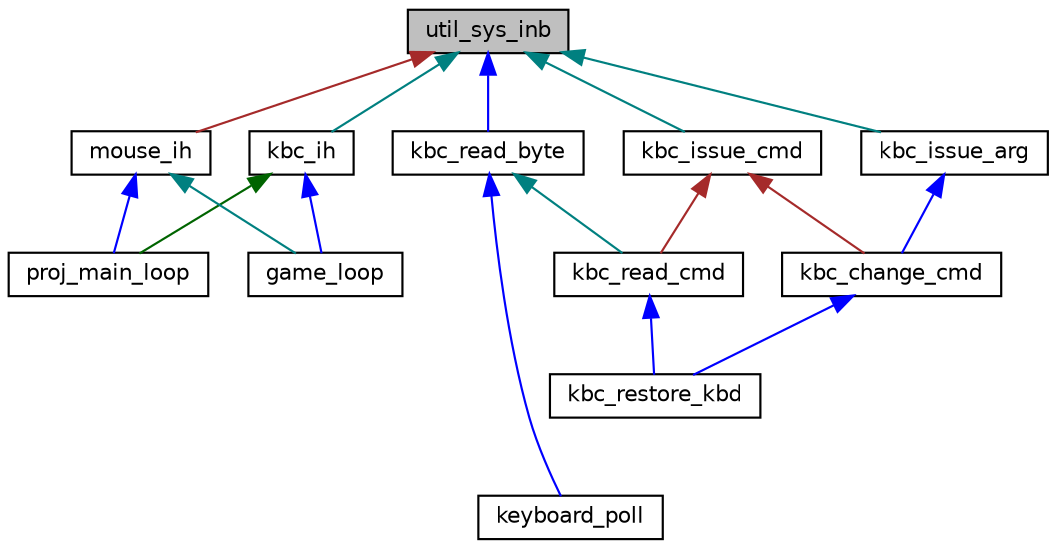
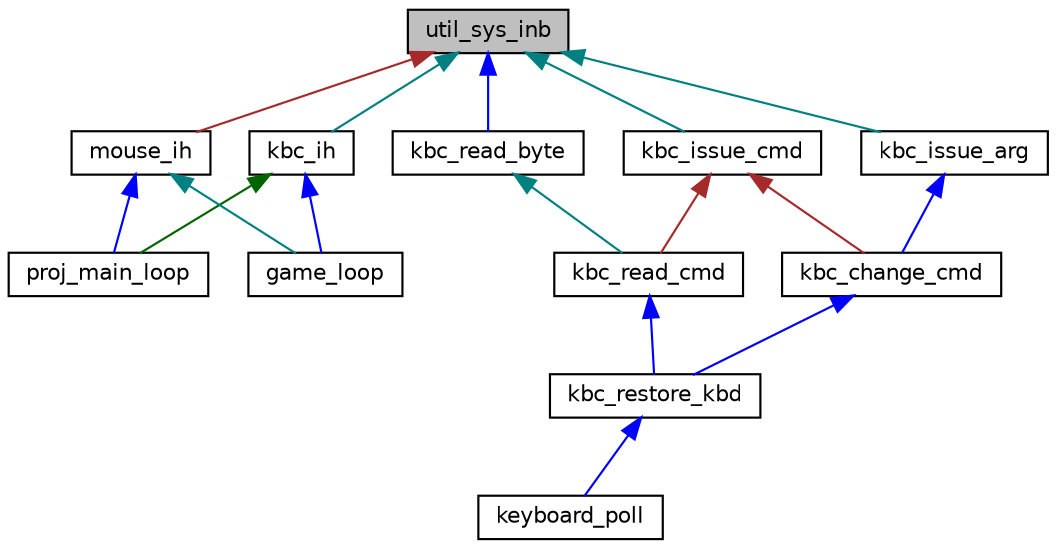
  digraph {
    rankdir=TB
    node [color=black fillcolor=white fontname=Helvetica fontsize=10 shape=record style=filled]
    edge [color=blue dir=back fontname=Helvetica fontsize=10 labelfontname=Helvetica labelfontsize=10 style=solid]
    n1 [fillcolor=grey75 fontcolor=black height=0.2 label=util_sys_inb width=0.4]
    n2 [height=0.2 label=kbc_ih width=0.4]
    n3 [height=0.2 label=kbc_issue_arg width=0.4]
    n4 [height=0.2 label=kbc_issue_cmd width=0.4]
    n5 [height=0.2 label=kbc_read_byte width=0.4]
    n6 [height=0.2 label=mouse_ih width=0.4]
    n7 [height=0.2 label=game_loop width=0.4]
    n8 [height=0.2 label=proj_main_loop width=0.4]
    n9 [height=0.2 label=kbc_change_cmd width=0.4]
    n10 [height=0.2 label=kbc_read_cmd width=0.4]
    n11 [height=0.2 label=keyboard_poll width=0.4]
    n12 [height=0.2 label=kbc_restore_kbd width=0.4]
    n1 -> n2 [color=teal]
    n1 -> n3 [color=teal]
    n1 -> n4 [color=teal]
    n1 -> n5
    n1 -> n6 [color=brown]
    n2 -> n7
    n2 -> n8 [color=darkgreen]
    n3 -> n9
    n4 -> n9 [color=brown]
    n4 -> n10 [color=brown]
    n5 -> n10 [color=teal]
-   n5 -> n11
+   n12 -> n11
    n6 -> n7 [color=teal]
    n6 -> n8
    n9 -> n12
    n10 -> n12
  }
